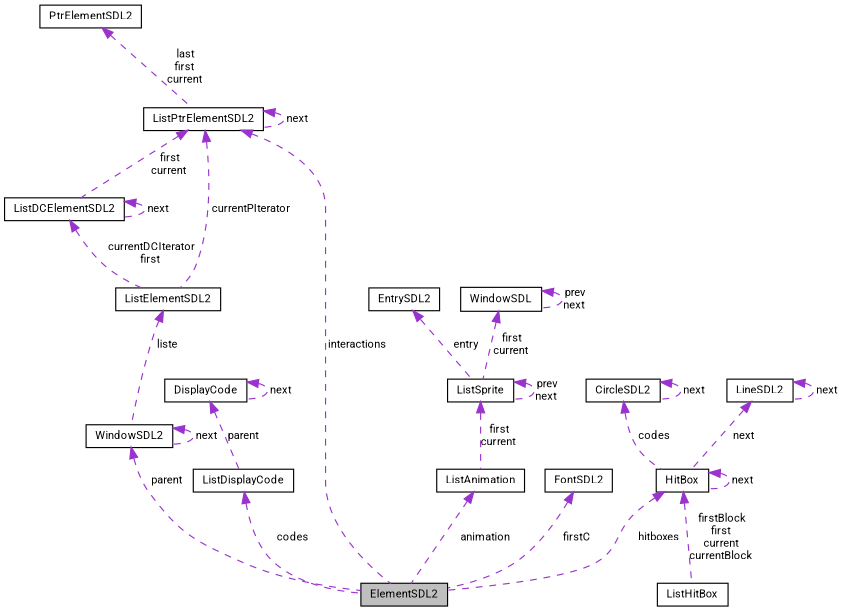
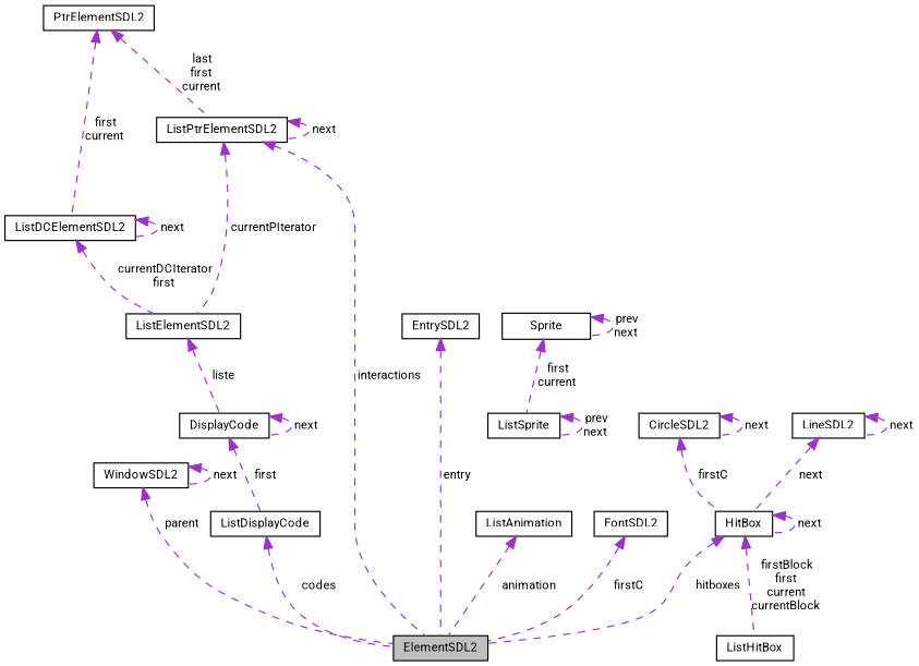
  digraph {
    fontname=Roboto
    rankdir=TB
    node [color=black fillcolor=white fontname=Roboto fontsize=10 shape=record style=filled]
    edge [color=darkorchid3 dir=back fontname=Roboto fontsize=10 labelfontname=Helvetica labelfontsize=10 style=dashed]
    n1 [fillcolor=grey75 fontcolor=black height=0.2 label=ElementSDL2 width=0.4]
    n2 [height=0.2 label=WindowSDL2 width=0.4]
    n3 [height=0.2 label=ListElementSDL2 width=0.4]
    n4 [height=0.2 label=ListDCElementSDL2 width=0.4]
    n5 [height=0.2 label=ListPtrElementSDL2 width=0.4]
    n6 [height=0.2 label=PtrElementSDL2 width=0.4]
    n7 [height=0.2 label=ListDisplayCode width=0.4]
    n8 [height=0.2 label=DisplayCode width=0.4]
    n9 [height=0.2 label=ListHitBox width=0.4]
    n10 [height=0.2 label=HitBox width=0.4]
    n11 [height=0.2 label=LineSDL2 width=0.4]
    n12 [height=0.2 label=CircleSDL2 width=0.4]
    n13 [height=0.2 label=EntrySDL2 width=0.4]
    n14 [height=0.2 label=ListAnimation width=0.4]
    n15 [height=0.2 label=ListSprite width=0.4]
-   n16 [height=0.2 label=WindowSDL width=0.4]
+   n16 [height=0.2 label=Sprite width=0.4]
    n17 [height=0.2 label=FontSDL2 width=0.4]
    n2 -> n1 [label=" parent"]
    n2 -> n2 [label=" next"]
-   n3 -> n2 [label=" liste"]
+   n3 -> n8 [label=" liste"]
    n4 -> n3 [label=" currentDCIterator\nfirst"]
    n4 -> n4 [label=" next"]
    n5 -> n1 [label=" interactions"]
    n5 -> n3 [label=" currentPIterator"]
-   n5 -> n4 [label=" first\ncurrent"]
+   n6 -> n4 [label=" first\ncurrent"]
    n5 -> n5 [label=" next"]
    n6 -> n5 [label=" last\nfirst\ncurrent"]
    n7 -> n1 [label=" codes"]
-   n8 -> n7 [label=" parent"]
+   n8 -> n7 [label=" first"]
    n8 -> n8 [label=" next"]
    n10 -> n1 [label=" hitboxes"]
    n10 -> n9 [label=" firstBlock\nfirst\ncurrent\ncurrentBlock"]
    n10 -> n10 [label=" next"]
    n11 -> n10 [label=" next"]
    n11 -> n11 [label=" next"]
-   n12 -> n10 [label=" codes"]
+   n12 -> n10 [label=" firstC"]
    n12 -> n12 [label=" next"]
-   n13 -> n15 [label=" entry"]
+   n13 -> n1 [label=" entry"]
    n14 -> n1 [label=" animation"]
-   n15 -> n14 [label=" first\ncurrent"]
    n15 -> n15 [label=" prev\nnext"]
    n16 -> n15 [label=" first\ncurrent"]
    n16 -> n16 [label=" prev\nnext"]
    n17 -> n1 [label=" firstC"]
  }
